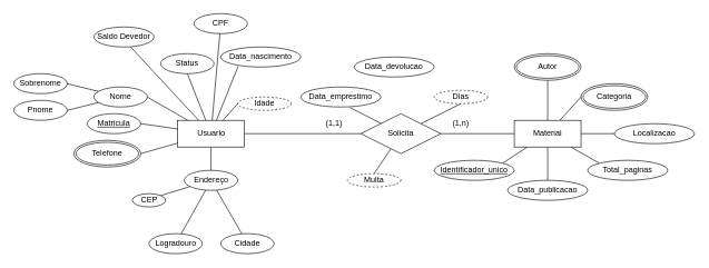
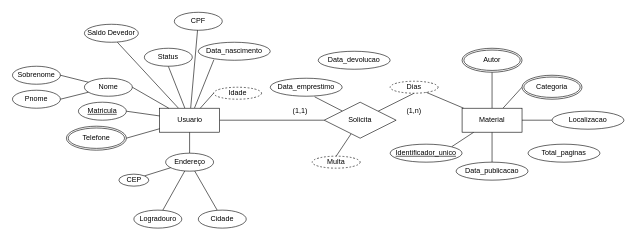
  <mxCell id="0" />
  <mxCell id="1" parent="0" />
  <mxCell id="2" style="edgeStyle=none;rounded=0;orthogonalLoop=1;jettySize=auto;html=1;entryX=0.617;entryY=1.033;entryDx=0;entryDy=0;entryPerimeter=0;endArrow=none;endFill=0;" parent="1" source="6" target="7" edge="1"><mxGeometry relative="1" as="geometry" /></mxCell>
  <mxCell id="3" style="edgeStyle=none;rounded=0;orthogonalLoop=1;jettySize=auto;html=1;entryX=0.5;entryY=1;entryDx=0;entryDy=0;endArrow=none;endFill=0;" parent="1" source="6" target="9" edge="1"><mxGeometry relative="1" as="geometry" /></mxCell>
  <mxCell id="4" style="edgeStyle=none;rounded=0;orthogonalLoop=1;jettySize=auto;html=1;entryX=0.5;entryY=0;entryDx=0;entryDy=0;endArrow=none;endFill=0;" parent="1" source="6" target="10" edge="1"><mxGeometry relative="1" as="geometry" /></mxCell>
- <mxCell id="5" style="edgeStyle=none;rounded=0;orthogonalLoop=1;jettySize=auto;html=1;entryX=0;entryY=0.5;entryDx=0;entryDy=0;endArrow=none;endFill=0;" parent="1" source="6" target="45" edge="1"><mxGeometry relative="1" as="geometry" /></mxCell>
  <mxCell id="6" value="Solicita" style="shape=rhombus;perimeter=rhombusPerimeter;whiteSpace=wrap;html=1;align=center;fontSize=12;" parent="1" vertex="1"><mxGeometry x="540" y="170" width="120" height="60" as="geometry" /></mxCell>
  <mxCell id="7" value="Data_emprestimo" style="ellipse;whiteSpace=wrap;html=1;" parent="1" vertex="1"><mxGeometry x="450" y="130" width="120" height="30" as="geometry" /></mxCell>
  <mxCell id="8" value="Data_devolucao" style="ellipse;whiteSpace=wrap;html=1;" parent="1" vertex="1"><mxGeometry x="530" y="85" width="120" height="30" as="geometry" /></mxCell>
  <mxCell id="9" value="Dias" style="ellipse;whiteSpace=wrap;html=1;align=center;dashed=1;fontSize=12;" parent="1" vertex="1"><mxGeometry x="650" y="135" width="80" height="20" as="geometry" /></mxCell>
  <mxCell id="10" value="Multa" style="ellipse;whiteSpace=wrap;html=1;align=center;dashed=1;fontSize=12;" parent="1" vertex="1"><mxGeometry x="520" y="260" width="80" height="20" as="geometry" /></mxCell>
  <mxCell id="11" value="CPF" style="ellipse;whiteSpace=wrap;html=1;fontStyle=0" parent="1" vertex="1"><mxGeometry x="290" y="20" width="80" height="30" as="geometry" /></mxCell>
  <mxCell id="12" value="" style="edgeStyle=none;rounded=1;sketch=0;jumpStyle=none;orthogonalLoop=1;jettySize=auto;html=1;fontSize=20;startArrow=none;startFill=0;endArrow=none;endFill=0;strokeColor=default;" parent="1" source="18" target="11" edge="1"><mxGeometry relative="1" as="geometry" /></mxCell>
  <mxCell id="13" style="edgeStyle=none;rounded=0;orthogonalLoop=1;jettySize=auto;html=1;entryX=0.5;entryY=0;entryDx=0;entryDy=0;endArrow=none;endFill=0;" parent="1" source="18" target="28" edge="1"><mxGeometry relative="1" as="geometry" /></mxCell>
  <mxCell id="14" style="edgeStyle=none;rounded=0;orthogonalLoop=1;jettySize=auto;html=1;entryX=0.217;entryY=0.967;entryDx=0;entryDy=0;entryPerimeter=0;endArrow=none;endFill=0;" parent="1" source="18" target="25" edge="1"><mxGeometry relative="1" as="geometry" /></mxCell>
  <mxCell id="15" style="edgeStyle=none;rounded=0;orthogonalLoop=1;jettySize=auto;html=1;entryX=0.5;entryY=1;entryDx=0;entryDy=0;endArrow=none;endFill=0;" parent="1" source="18" target="52" edge="1"><mxGeometry relative="1" as="geometry" /></mxCell>
  <mxCell id="16" style="edgeStyle=none;rounded=0;orthogonalLoop=1;jettySize=auto;html=1;entryX=0.611;entryY=1;entryDx=0;entryDy=0;entryPerimeter=0;endArrow=none;endFill=0;" parent="1" source="18" target="53" edge="1"><mxGeometry relative="1" as="geometry" /></mxCell>
  <mxCell id="17" style="rounded=0;orthogonalLoop=1;jettySize=auto;html=1;endArrow=none;endFill=0;" edge="1" parent="1" source="18" target="6"><mxGeometry relative="1" as="geometry" /></mxCell>
  <mxCell id="18" value="Usuario" style="whiteSpace=wrap;html=1;align=center;" parent="1" vertex="1"><mxGeometry x="265.5" y="180" width="100" height="40" as="geometry" /></mxCell>
  <mxCell id="19" value="Nome" style="ellipse;whiteSpace=wrap;html=1;fontStyle=0" parent="1" vertex="1"><mxGeometry x="140" y="130" width="80" height="30" as="geometry" /></mxCell>
  <mxCell id="20" style="edgeStyle=none;rounded=1;sketch=0;jumpStyle=none;orthogonalLoop=1;jettySize=auto;html=1;entryX=1;entryY=0.5;entryDx=0;entryDy=0;fontSize=12;startArrow=none;startFill=0;endArrow=none;endFill=0;strokeColor=default;" parent="1" source="18" target="19" edge="1"><mxGeometry relative="1" as="geometry" /></mxCell>
  <mxCell id="21" value="Pnome" style="ellipse;whiteSpace=wrap;html=1;fontStyle=0" parent="1" vertex="1"><mxGeometry x="20" y="150" width="80" height="30" as="geometry" /></mxCell>
  <mxCell id="22" style="edgeStyle=none;rounded=1;sketch=0;jumpStyle=none;orthogonalLoop=1;jettySize=auto;html=1;entryX=1;entryY=0.5;entryDx=0;entryDy=0;fontSize=12;startArrow=none;startFill=0;endArrow=none;endFill=0;strokeColor=default;" parent="1" source="19" target="21" edge="1"><mxGeometry relative="1" as="geometry" /></mxCell>
  <mxCell id="23" value="Sobrenome" style="ellipse;whiteSpace=wrap;html=1;fontStyle=0" parent="1" vertex="1"><mxGeometry x="20" y="110" width="80" height="30" as="geometry" /></mxCell>
  <mxCell id="24" style="edgeStyle=none;rounded=1;sketch=0;jumpStyle=none;orthogonalLoop=1;jettySize=auto;html=1;entryX=1;entryY=0.5;entryDx=0;entryDy=0;fontSize=12;startArrow=none;startFill=0;endArrow=none;endFill=0;strokeColor=default;" parent="1" source="19" target="23" edge="1"><mxGeometry relative="1" as="geometry" /></mxCell>
  <mxCell id="25" value="Data_nascimento" style="ellipse;whiteSpace=wrap;html=1;fontStyle=0" parent="1" vertex="1"><mxGeometry x="330" y="70" width="120" height="30" as="geometry" /></mxCell>
  <mxCell id="26" style="rounded=0;orthogonalLoop=1;jettySize=auto;html=1;entryX=1;entryY=0;entryDx=0;entryDy=0;endArrow=none;endFill=0;" parent="1" source="28" target="31" edge="1"><mxGeometry relative="1" as="geometry" /></mxCell>
  <mxCell id="27" style="edgeStyle=none;rounded=0;orthogonalLoop=1;jettySize=auto;html=1;endArrow=none;endFill=0;" parent="1" source="28" target="32" edge="1"><mxGeometry relative="1" as="geometry" /></mxCell>
  <mxCell id="28" value="Endereço" style="ellipse;whiteSpace=wrap;html=1;fontStyle=0" parent="1" vertex="1"><mxGeometry x="275.5" y="255" width="80" height="30" as="geometry" /></mxCell>
  <mxCell id="29" value="Logradouro" style="ellipse;whiteSpace=wrap;html=1;fontStyle=0" parent="1" vertex="1"><mxGeometry x="222.5" y="350" width="80" height="30" as="geometry" /></mxCell>
  <mxCell id="30" style="edgeStyle=none;rounded=1;sketch=0;jumpStyle=none;orthogonalLoop=1;jettySize=auto;html=1;fontSize=12;startArrow=none;startFill=0;endArrow=none;endFill=0;strokeColor=default;" parent="1" source="28" target="29" edge="1"><mxGeometry relative="1" as="geometry" /></mxCell>
  <mxCell id="31" value="CEP" style="ellipse;whiteSpace=wrap;html=1;fontStyle=0" parent="1" vertex="1"><mxGeometry x="197.5" y="290" width="50" height="20" as="geometry" /></mxCell>
  <mxCell id="32" value="Cidade" style="ellipse;whiteSpace=wrap;html=1;fontStyle=0" parent="1" vertex="1"><mxGeometry x="330" y="350" width="80" height="30" as="geometry" /></mxCell>
  <mxCell id="33" value="Telefone" style="ellipse;shape=doubleEllipse;margin=3;whiteSpace=wrap;html=1;align=center;fontSize=12;" parent="1" vertex="1"><mxGeometry x="110" y="210" width="100" height="40" as="geometry" /></mxCell>
  <mxCell id="34" style="edgeStyle=none;rounded=1;sketch=0;jumpStyle=none;orthogonalLoop=1;jettySize=auto;html=1;entryX=1;entryY=0.5;entryDx=0;entryDy=0;fontSize=12;startArrow=none;startFill=0;endArrow=none;endFill=0;strokeColor=default;" parent="1" source="18" target="33" edge="1"><mxGeometry relative="1" as="geometry" /></mxCell>
  <mxCell id="35" value="Matricula" style="ellipse;whiteSpace=wrap;html=1;fontStyle=4" parent="1" vertex="1"><mxGeometry x="130" y="170" width="80" height="30" as="geometry" /></mxCell>
  <mxCell id="36" style="edgeStyle=none;rounded=1;sketch=0;jumpStyle=none;orthogonalLoop=1;jettySize=auto;html=1;entryX=1;entryY=0.5;entryDx=0;entryDy=0;fontSize=12;startArrow=none;startFill=0;endArrow=none;endFill=0;strokeColor=default;" parent="1" source="18" target="35" edge="1"><mxGeometry relative="1" as="geometry" /></mxCell>
  <mxCell id="37" value="Idade" style="ellipse;whiteSpace=wrap;html=1;align=center;dashed=1;fontSize=12;" parent="1" vertex="1"><mxGeometry x="355.5" y="145" width="80" height="20" as="geometry" /></mxCell>
  <mxCell id="38" style="edgeStyle=none;rounded=1;sketch=0;jumpStyle=none;orthogonalLoop=1;jettySize=auto;html=1;entryX=0;entryY=0.5;entryDx=0;entryDy=0;fontSize=12;startArrow=none;startFill=0;endArrow=none;endFill=0;strokeColor=default;" parent="1" source="18" target="37" edge="1"><mxGeometry relative="1" as="geometry" /></mxCell>
  <mxCell id="39" style="edgeStyle=none;rounded=0;orthogonalLoop=1;jettySize=auto;html=1;endArrow=none;endFill=0;" parent="1" source="45" target="48" edge="1"><mxGeometry relative="1" as="geometry" /></mxCell>
  <mxCell id="40" style="edgeStyle=none;rounded=0;orthogonalLoop=1;jettySize=auto;html=1;entryX=0;entryY=0.5;entryDx=0;entryDy=0;endArrow=none;endFill=0;" parent="1" source="45" target="49" edge="1"><mxGeometry relative="1" as="geometry" /></mxCell>
  <mxCell id="41" style="edgeStyle=none;rounded=0;orthogonalLoop=1;jettySize=auto;html=1;entryX=0;entryY=0.5;entryDx=0;entryDy=0;endArrow=none;endFill=0;" parent="1" source="45" target="50" edge="1"><mxGeometry relative="1" as="geometry" /></mxCell>
- <mxCell id="42" style="edgeStyle=none;rounded=0;orthogonalLoop=1;jettySize=auto;html=1;entryX=0;entryY=0;entryDx=0;entryDy=0;endArrow=none;endFill=0;" parent="1" source="45" target="51" edge="1"><mxGeometry relative="1" as="geometry" /></mxCell>
+ <mxCell id="42" style="edgeStyle=none;rounded=0;orthogonalLoop=1;jettySize=auto;html=1;endArrow=none;endFill=0;" parent="1" source="45" target="9" edge="1"><mxGeometry relative="1" as="geometry" /></mxCell>
  <mxCell id="43" style="edgeStyle=none;rounded=0;orthogonalLoop=1;jettySize=auto;html=1;endArrow=none;endFill=0;" parent="1" source="45" target="47" edge="1"><mxGeometry relative="1" as="geometry" /></mxCell>
  <mxCell id="44" style="edgeStyle=none;rounded=0;orthogonalLoop=1;jettySize=auto;html=1;entryX=1;entryY=0;entryDx=0;entryDy=0;endArrow=none;endFill=0;" parent="1" source="45" target="46" edge="1"><mxGeometry relative="1" as="geometry" /></mxCell>
  <mxCell id="45" value="Material" style="whiteSpace=wrap;html=1;align=center;" parent="1" vertex="1"><mxGeometry x="770" y="180" width="100" height="40" as="geometry" /></mxCell>
  <mxCell id="46" value="Identificador_unico" style="ellipse;whiteSpace=wrap;html=1;fontStyle=4" parent="1" vertex="1"><mxGeometry x="650" y="240" width="120" height="30" as="geometry" /></mxCell>
  <mxCell id="47" value="Data_publicacao" style="ellipse;whiteSpace=wrap;html=1;" parent="1" vertex="1"><mxGeometry x="760" y="270" width="120" height="30" as="geometry" /></mxCell>
  <mxCell id="48" value="Autor" style="ellipse;shape=doubleEllipse;margin=3;whiteSpace=wrap;html=1;align=center;fontSize=12;" parent="1" vertex="1"><mxGeometry x="770" y="80" width="100" height="40" as="geometry" /></mxCell>
  <mxCell id="49" value="Categoria" style="ellipse;shape=doubleEllipse;margin=3;whiteSpace=wrap;html=1;align=center;fontSize=12;" parent="1" vertex="1"><mxGeometry x="870" y="125" width="100" height="40" as="geometry" /></mxCell>
  <mxCell id="50" value="Localizacao" style="ellipse;whiteSpace=wrap;html=1;" parent="1" vertex="1"><mxGeometry x="920" y="185" width="120" height="30" as="geometry" /></mxCell>
  <mxCell id="51" value="Total_paginas" style="ellipse;whiteSpace=wrap;html=1;" parent="1" vertex="1"><mxGeometry x="880" y="240" width="120" height="30" as="geometry" /></mxCell>
  <mxCell id="52" value="Status" style="ellipse;whiteSpace=wrap;html=1;fontStyle=0" parent="1" vertex="1"><mxGeometry x="240" y="80" width="80" height="30" as="geometry" /></mxCell>
  <mxCell id="53" value="Saldo Devedor" style="ellipse;whiteSpace=wrap;html=1;fontStyle=0" parent="1" vertex="1"><mxGeometry x="140" y="40" width="90" height="30" as="geometry" /></mxCell>
  <mxCell id="54" value="(1,1)" style="text;html=1;strokeColor=none;fillColor=none;align=center;verticalAlign=middle;whiteSpace=wrap;rounded=0;" vertex="1" parent="1"><mxGeometry x="480" y="175" width="40" height="20" as="geometry" /></mxCell>
  <mxCell id="55" value="(1,n)" style="text;html=1;strokeColor=none;fillColor=none;align=center;verticalAlign=middle;whiteSpace=wrap;rounded=0;" vertex="1" parent="1"><mxGeometry x="670" y="175" width="40" height="20" as="geometry" /></mxCell>
